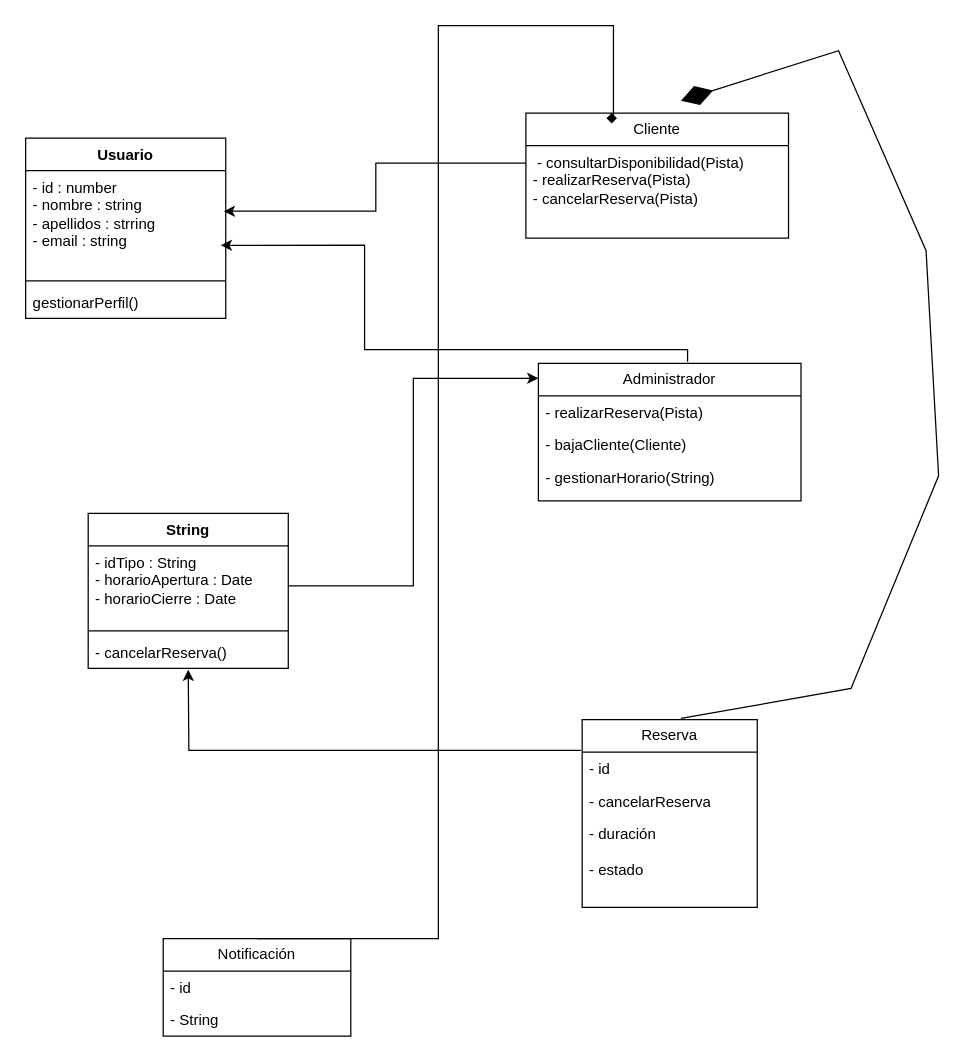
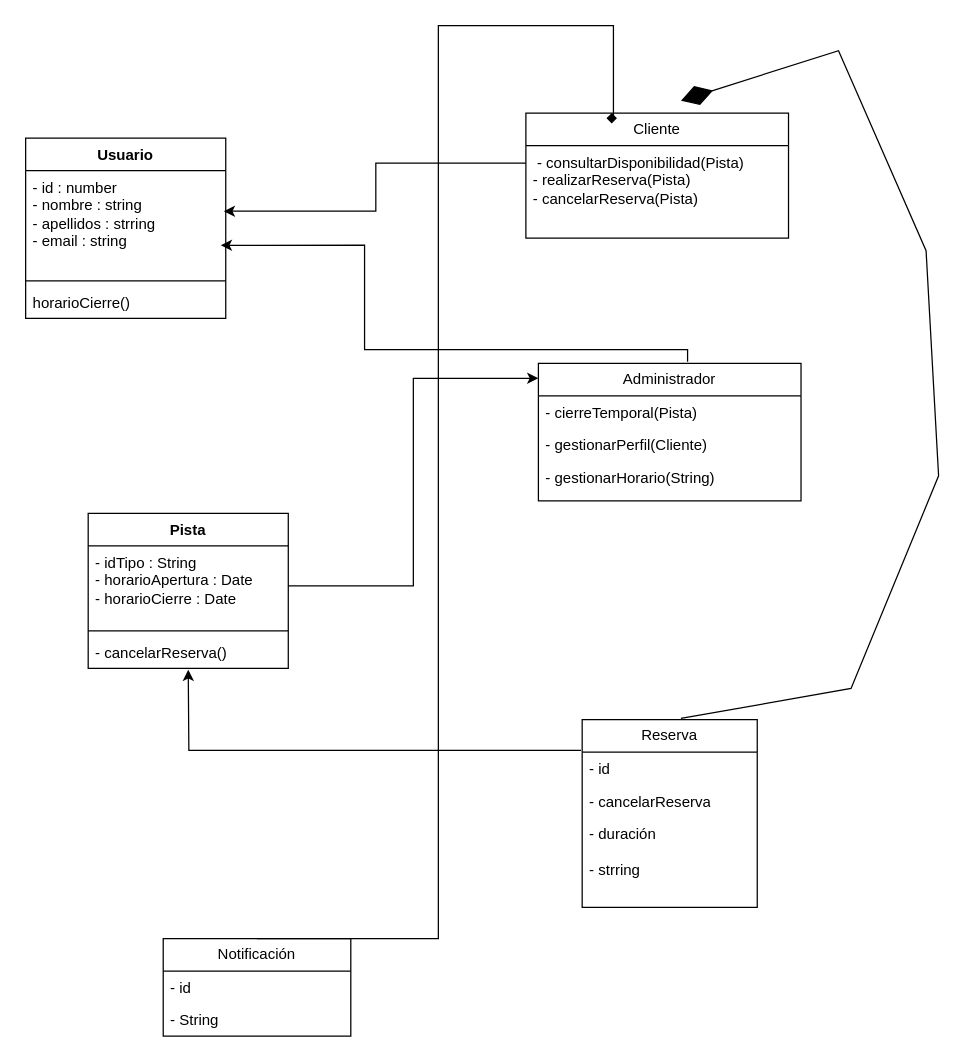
  <mxCell id="0" />
  <mxCell id="1" parent="0" />
  <mxCell id="2" value="Usuario" style="swimlane;fontStyle=1;align=center;verticalAlign=top;childLayout=stackLayout;horizontal=1;startSize=26;horizontalStack=0;resizeParent=1;resizeParentMax=0;resizeLast=0;collapsible=1;marginBottom=0;whiteSpace=wrap;html=1;" vertex="1" parent="1"><mxGeometry x="20" y="110" width="160" height="144" as="geometry" /></mxCell>
  <mxCell id="3" value="- id : number&lt;div&gt;- nombre : string&amp;nbsp;&lt;/div&gt;&lt;div&gt;- apellidos : strring&amp;nbsp;&lt;/div&gt;&lt;div&gt;- email : string&lt;/div&gt;" style="text;strokeColor=none;fillColor=none;align=left;verticalAlign=top;spacingLeft=4;spacingRight=4;overflow=hidden;rotatable=0;points=[[0,0.5],[1,0.5]];portConstraint=eastwest;whiteSpace=wrap;html=1;" vertex="1" parent="2"><mxGeometry y="26" width="160" height="84" as="geometry" /></mxCell>
  <mxCell id="4" value="" style="line;strokeWidth=1;fillColor=none;align=left;verticalAlign=middle;spacingTop=-1;spacingLeft=3;spacingRight=3;rotatable=0;labelPosition=right;points=[];portConstraint=eastwest;strokeColor=inherit;" vertex="1" parent="2"><mxGeometry y="110" width="160" height="8" as="geometry" /></mxCell>
- <mxCell id="5" value="gestionarPerfil()" style="text;strokeColor=none;fillColor=none;align=left;verticalAlign=top;spacingLeft=4;spacingRight=4;overflow=hidden;rotatable=0;points=[[0,0.5],[1,0.5]];portConstraint=eastwest;whiteSpace=wrap;html=1;" vertex="1" parent="2"><mxGeometry y="118" width="160" height="26" as="geometry" /></mxCell>
+ <mxCell id="5" value="horarioCierre()" style="text;strokeColor=none;fillColor=none;align=left;verticalAlign=top;spacingLeft=4;spacingRight=4;overflow=hidden;rotatable=0;points=[[0,0.5],[1,0.5]];portConstraint=eastwest;whiteSpace=wrap;html=1;" vertex="1" parent="2"><mxGeometry y="118" width="160" height="26" as="geometry" /></mxCell>
  <mxCell id="6" value="Cliente" style="swimlane;fontStyle=0;childLayout=stackLayout;horizontal=1;startSize=26;fillColor=none;horizontalStack=0;resizeParent=1;resizeParentMax=0;resizeLast=0;collapsible=1;marginBottom=0;whiteSpace=wrap;html=1;" vertex="1" parent="1"><mxGeometry x="420" y="90" width="210" height="100" as="geometry" /></mxCell>
  <mxCell id="7" value="&amp;nbsp;- consultarDisponibilidad(Pista)&lt;div&gt;- realizarReserva(Pista)&lt;/div&gt;&lt;div&gt;- cancelarReserva(Pista)&lt;/div&gt;" style="text;strokeColor=none;fillColor=none;align=left;verticalAlign=top;spacingLeft=4;spacingRight=4;overflow=hidden;rotatable=0;points=[[0,0.5],[1,0.5]];portConstraint=eastwest;whiteSpace=wrap;html=1;" vertex="1" parent="6"><mxGeometry y="26" width="210" height="74" as="geometry" /></mxCell>
  <mxCell id="8" value="" style="endArrow=diamondThin;endFill=1;endSize=24;html=1;rounded=0;exitX=0.564;exitY=-0.007;exitDx=0;exitDy=0;exitPerimeter=0;" edge="1" parent="6" source="17"><mxGeometry width="160" relative="1" as="geometry"><mxPoint x="126.34" y="495.6" as="sourcePoint" /><mxPoint x="124" y="-10" as="targetPoint" /><Array as="points"><mxPoint x="260" y="460" /><mxPoint x="330" y="290" /><mxPoint x="320" y="110" /><mxPoint x="250" y="-50" /></Array></mxGeometry></mxCell>
  <mxCell id="9" value="Administrador" style="swimlane;fontStyle=0;childLayout=stackLayout;horizontal=1;startSize=26;fillColor=none;horizontalStack=0;resizeParent=1;resizeParentMax=0;resizeLast=0;collapsible=1;marginBottom=0;whiteSpace=wrap;html=1;" vertex="1" parent="1"><mxGeometry x="430" y="290" width="210" height="110" as="geometry" /></mxCell>
- <mxCell id="10" value="- realizarReserva(Pista)" style="text;strokeColor=none;fillColor=none;align=left;verticalAlign=top;spacingLeft=4;spacingRight=4;overflow=hidden;rotatable=0;points=[[0,0.5],[1,0.5]];portConstraint=eastwest;whiteSpace=wrap;html=1;" vertex="1" parent="9"><mxGeometry y="26" width="210" height="26" as="geometry" /></mxCell>
- <mxCell id="11" value="- bajaCliente(Cliente)" style="text;strokeColor=none;fillColor=none;align=left;verticalAlign=top;spacingLeft=4;spacingRight=4;overflow=hidden;rotatable=0;points=[[0,0.5],[1,0.5]];portConstraint=eastwest;whiteSpace=wrap;html=1;" vertex="1" parent="9"><mxGeometry y="52" width="210" height="26" as="geometry" /></mxCell>
+ <mxCell id="10" value="- cierreTemporal(Pista)" style="text;strokeColor=none;fillColor=none;align=left;verticalAlign=top;spacingLeft=4;spacingRight=4;overflow=hidden;rotatable=0;points=[[0,0.5],[1,0.5]];portConstraint=eastwest;whiteSpace=wrap;html=1;" vertex="1" parent="9"><mxGeometry y="26" width="210" height="26" as="geometry" /></mxCell>
+ <mxCell id="11" value="- gestionarPerfil(Cliente)" style="text;strokeColor=none;fillColor=none;align=left;verticalAlign=top;spacingLeft=4;spacingRight=4;overflow=hidden;rotatable=0;points=[[0,0.5],[1,0.5]];portConstraint=eastwest;whiteSpace=wrap;html=1;" vertex="1" parent="9"><mxGeometry y="52" width="210" height="26" as="geometry" /></mxCell>
  <mxCell id="12" value="- gestionarHorario(String)" style="text;strokeColor=none;fillColor=none;align=left;verticalAlign=top;spacingLeft=4;spacingRight=4;overflow=hidden;rotatable=0;points=[[0,0.5],[1,0.5]];portConstraint=eastwest;whiteSpace=wrap;html=1;" vertex="1" parent="9"><mxGeometry y="78" width="210" height="32" as="geometry" /></mxCell>
- <mxCell id="13" value="String" style="swimlane;fontStyle=1;align=center;verticalAlign=top;childLayout=stackLayout;horizontal=1;startSize=26;horizontalStack=0;resizeParent=1;resizeParentMax=0;resizeLast=0;collapsible=1;marginBottom=0;whiteSpace=wrap;html=1;" vertex="1" parent="1"><mxGeometry x="70" y="410" width="160" height="124" as="geometry" /></mxCell>
+ <mxCell id="13" value="Pista" style="swimlane;fontStyle=1;align=center;verticalAlign=top;childLayout=stackLayout;horizontal=1;startSize=26;horizontalStack=0;resizeParent=1;resizeParentMax=0;resizeLast=0;collapsible=1;marginBottom=0;whiteSpace=wrap;html=1;" vertex="1" parent="1"><mxGeometry x="70" y="410" width="160" height="124" as="geometry" /></mxCell>
  <mxCell id="14" value="- idTipo : String&lt;div&gt;- horarioApertura : Date&lt;/div&gt;&lt;div&gt;- horarioCierre : Date&lt;/div&gt;&lt;div&gt;&lt;br&gt;&lt;/div&gt;" style="text;strokeColor=none;fillColor=none;align=left;verticalAlign=top;spacingLeft=4;spacingRight=4;overflow=hidden;rotatable=0;points=[[0,0.5],[1,0.5]];portConstraint=eastwest;whiteSpace=wrap;html=1;" vertex="1" parent="13"><mxGeometry y="26" width="160" height="64" as="geometry" /></mxCell>
  <mxCell id="15" value="" style="line;strokeWidth=1;fillColor=none;align=left;verticalAlign=middle;spacingTop=-1;spacingLeft=3;spacingRight=3;rotatable=0;labelPosition=right;points=[];portConstraint=eastwest;strokeColor=inherit;" vertex="1" parent="13"><mxGeometry y="90" width="160" height="8" as="geometry" /></mxCell>
  <mxCell id="16" value="- cancelarReserva()" style="text;strokeColor=none;fillColor=none;align=left;verticalAlign=top;spacingLeft=4;spacingRight=4;overflow=hidden;rotatable=0;points=[[0,0.5],[1,0.5]];portConstraint=eastwest;whiteSpace=wrap;html=1;" vertex="1" parent="13"><mxGeometry y="98" width="160" height="26" as="geometry" /></mxCell>
  <mxCell id="17" value="Reserva" style="swimlane;fontStyle=0;childLayout=stackLayout;horizontal=1;startSize=26;fillColor=none;horizontalStack=0;resizeParent=1;resizeParentMax=0;resizeLast=0;collapsible=1;marginBottom=0;whiteSpace=wrap;html=1;" vertex="1" parent="1"><mxGeometry x="465" y="575" width="140" height="150" as="geometry" /></mxCell>
  <mxCell id="18" value="- id" style="text;strokeColor=none;fillColor=none;align=left;verticalAlign=top;spacingLeft=4;spacingRight=4;overflow=hidden;rotatable=0;points=[[0,0.5],[1,0.5]];portConstraint=eastwest;whiteSpace=wrap;html=1;" vertex="1" parent="17"><mxGeometry y="26" width="140" height="26" as="geometry" /></mxCell>
  <mxCell id="19" value="- cancelarReserva" style="text;strokeColor=none;fillColor=none;align=left;verticalAlign=top;spacingLeft=4;spacingRight=4;overflow=hidden;rotatable=0;points=[[0,0.5],[1,0.5]];portConstraint=eastwest;whiteSpace=wrap;html=1;" vertex="1" parent="17"><mxGeometry y="52" width="140" height="26" as="geometry" /></mxCell>
- <mxCell id="20" value="- duración&lt;div&gt;&lt;br&gt;&lt;/div&gt;&lt;div&gt;- estado&lt;/div&gt;" style="text;strokeColor=none;fillColor=none;align=left;verticalAlign=top;spacingLeft=4;spacingRight=4;overflow=hidden;rotatable=0;points=[[0,0.5],[1,0.5]];portConstraint=eastwest;whiteSpace=wrap;html=1;" vertex="1" parent="17"><mxGeometry y="78" width="140" height="72" as="geometry" /></mxCell>
+ <mxCell id="20" value="- duración&lt;div&gt;&lt;br&gt;&lt;/div&gt;&lt;div&gt;- strring&lt;/div&gt;" style="text;strokeColor=none;fillColor=none;align=left;verticalAlign=top;spacingLeft=4;spacingRight=4;overflow=hidden;rotatable=0;points=[[0,0.5],[1,0.5]];portConstraint=eastwest;whiteSpace=wrap;html=1;" vertex="1" parent="17"><mxGeometry y="78" width="140" height="72" as="geometry" /></mxCell>
  <mxCell id="21" style="edgeStyle=orthogonalEdgeStyle;rounded=0;orthogonalLoop=1;jettySize=auto;html=1;exitX=0.5;exitY=0;exitDx=0;exitDy=0;entryX=0.347;entryY=0.04;entryDx=0;entryDy=0;entryPerimeter=0;endArrow=diamond;" edge="1" parent="1" source="22" target="6"><mxGeometry relative="1" as="geometry"><mxPoint x="490" y="10" as="targetPoint" /><Array as="points"><mxPoint x="350" y="750" /><mxPoint x="350" y="20" /><mxPoint x="490" y="20" /><mxPoint x="490" y="94" /></Array></mxGeometry></mxCell>
  <mxCell id="22" value="Notificación" style="swimlane;fontStyle=0;childLayout=stackLayout;horizontal=1;startSize=26;fillColor=none;horizontalStack=0;resizeParent=1;resizeParentMax=0;resizeLast=0;collapsible=1;marginBottom=0;whiteSpace=wrap;html=1;" vertex="1" parent="1"><mxGeometry x="130" y="750" width="150" height="78" as="geometry" /></mxCell>
  <mxCell id="23" value="- id" style="text;strokeColor=none;fillColor=none;align=left;verticalAlign=top;spacingLeft=4;spacingRight=4;overflow=hidden;rotatable=0;points=[[0,0.5],[1,0.5]];portConstraint=eastwest;whiteSpace=wrap;html=1;" vertex="1" parent="22"><mxGeometry y="26" width="150" height="26" as="geometry" /></mxCell>
  <mxCell id="24" value="- String" style="text;strokeColor=none;fillColor=none;align=left;verticalAlign=top;spacingLeft=4;spacingRight=4;overflow=hidden;rotatable=0;points=[[0,0.5],[1,0.5]];portConstraint=eastwest;whiteSpace=wrap;html=1;" vertex="1" parent="22"><mxGeometry y="52" width="150" height="26" as="geometry" /></mxCell>
  <mxCell id="25" style="edgeStyle=orthogonalEdgeStyle;rounded=0;orthogonalLoop=1;jettySize=auto;html=1;exitX=0;exitY=0.189;exitDx=0;exitDy=0;entryX=0.99;entryY=0.386;entryDx=0;entryDy=0;entryPerimeter=0;exitPerimeter=0;" edge="1" parent="1" source="7" target="3"><mxGeometry relative="1" as="geometry" /></mxCell>
  <mxCell id="26" style="edgeStyle=orthogonalEdgeStyle;rounded=0;orthogonalLoop=1;jettySize=auto;html=1;exitX=0.568;exitY=-0.011;exitDx=0;exitDy=0;exitPerimeter=0;entryX=0.975;entryY=0.71;entryDx=0;entryDy=0;entryPerimeter=0;" edge="1" parent="1" source="9" target="3"><mxGeometry relative="1" as="geometry"><mxPoint x="574.2" y="273.6" as="sourcePoint" /><mxPoint x="290" y="190" as="targetPoint" /><Array as="points"><mxPoint x="291" y="279" /><mxPoint x="291" y="196" /></Array></mxGeometry></mxCell>
  <mxCell id="27" style="edgeStyle=orthogonalEdgeStyle;rounded=0;orthogonalLoop=1;jettySize=auto;html=1;exitX=1;exitY=0.5;exitDx=0;exitDy=0;entryX=0;entryY=0.109;entryDx=0;entryDy=0;entryPerimeter=0;" edge="1" parent="1" source="14" target="9"><mxGeometry relative="1" as="geometry" /></mxCell>
  <mxCell id="28" style="edgeStyle=orthogonalEdgeStyle;rounded=0;orthogonalLoop=1;jettySize=auto;html=1;exitX=-0.007;exitY=0.164;exitDx=0;exitDy=0;entryX=0.5;entryY=0;entryDx=0;entryDy=0;exitPerimeter=0;" edge="1" parent="1" source="17"><mxGeometry relative="1" as="geometry"><mxPoint x="535" y="700" as="sourcePoint" /><mxPoint x="150" y="535" as="targetPoint" /></mxGeometry></mxCell>
